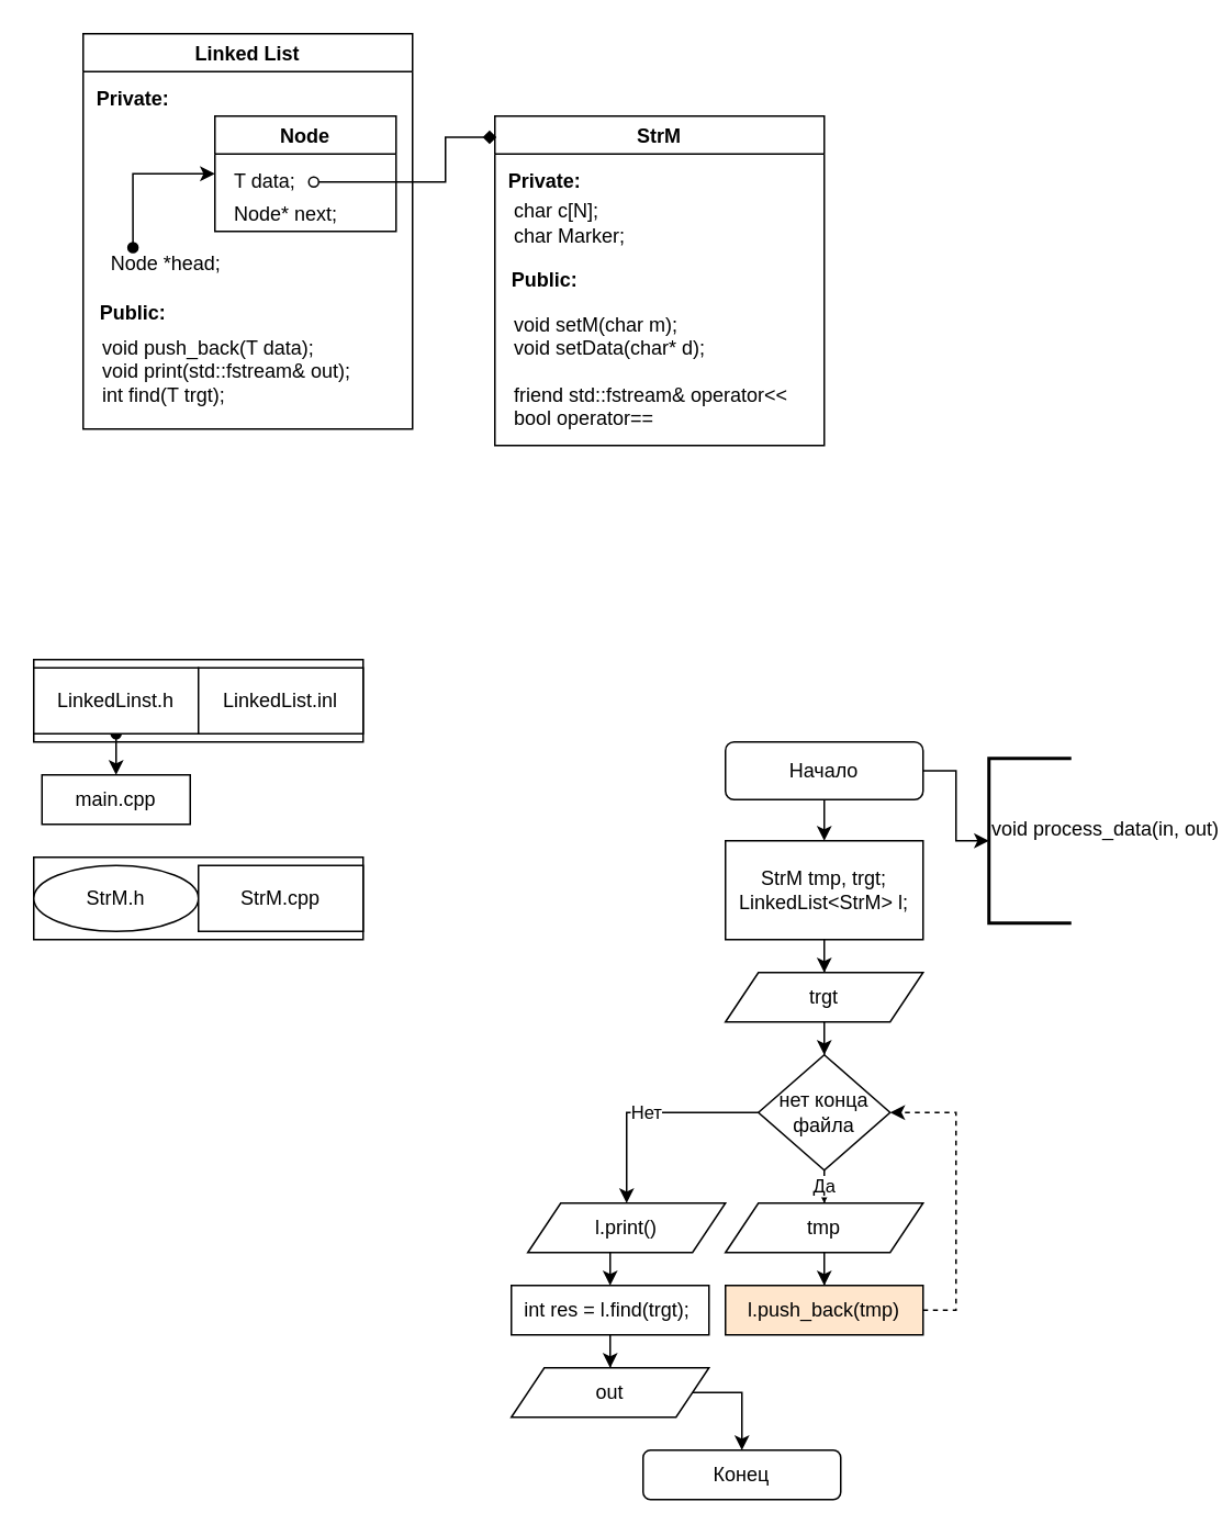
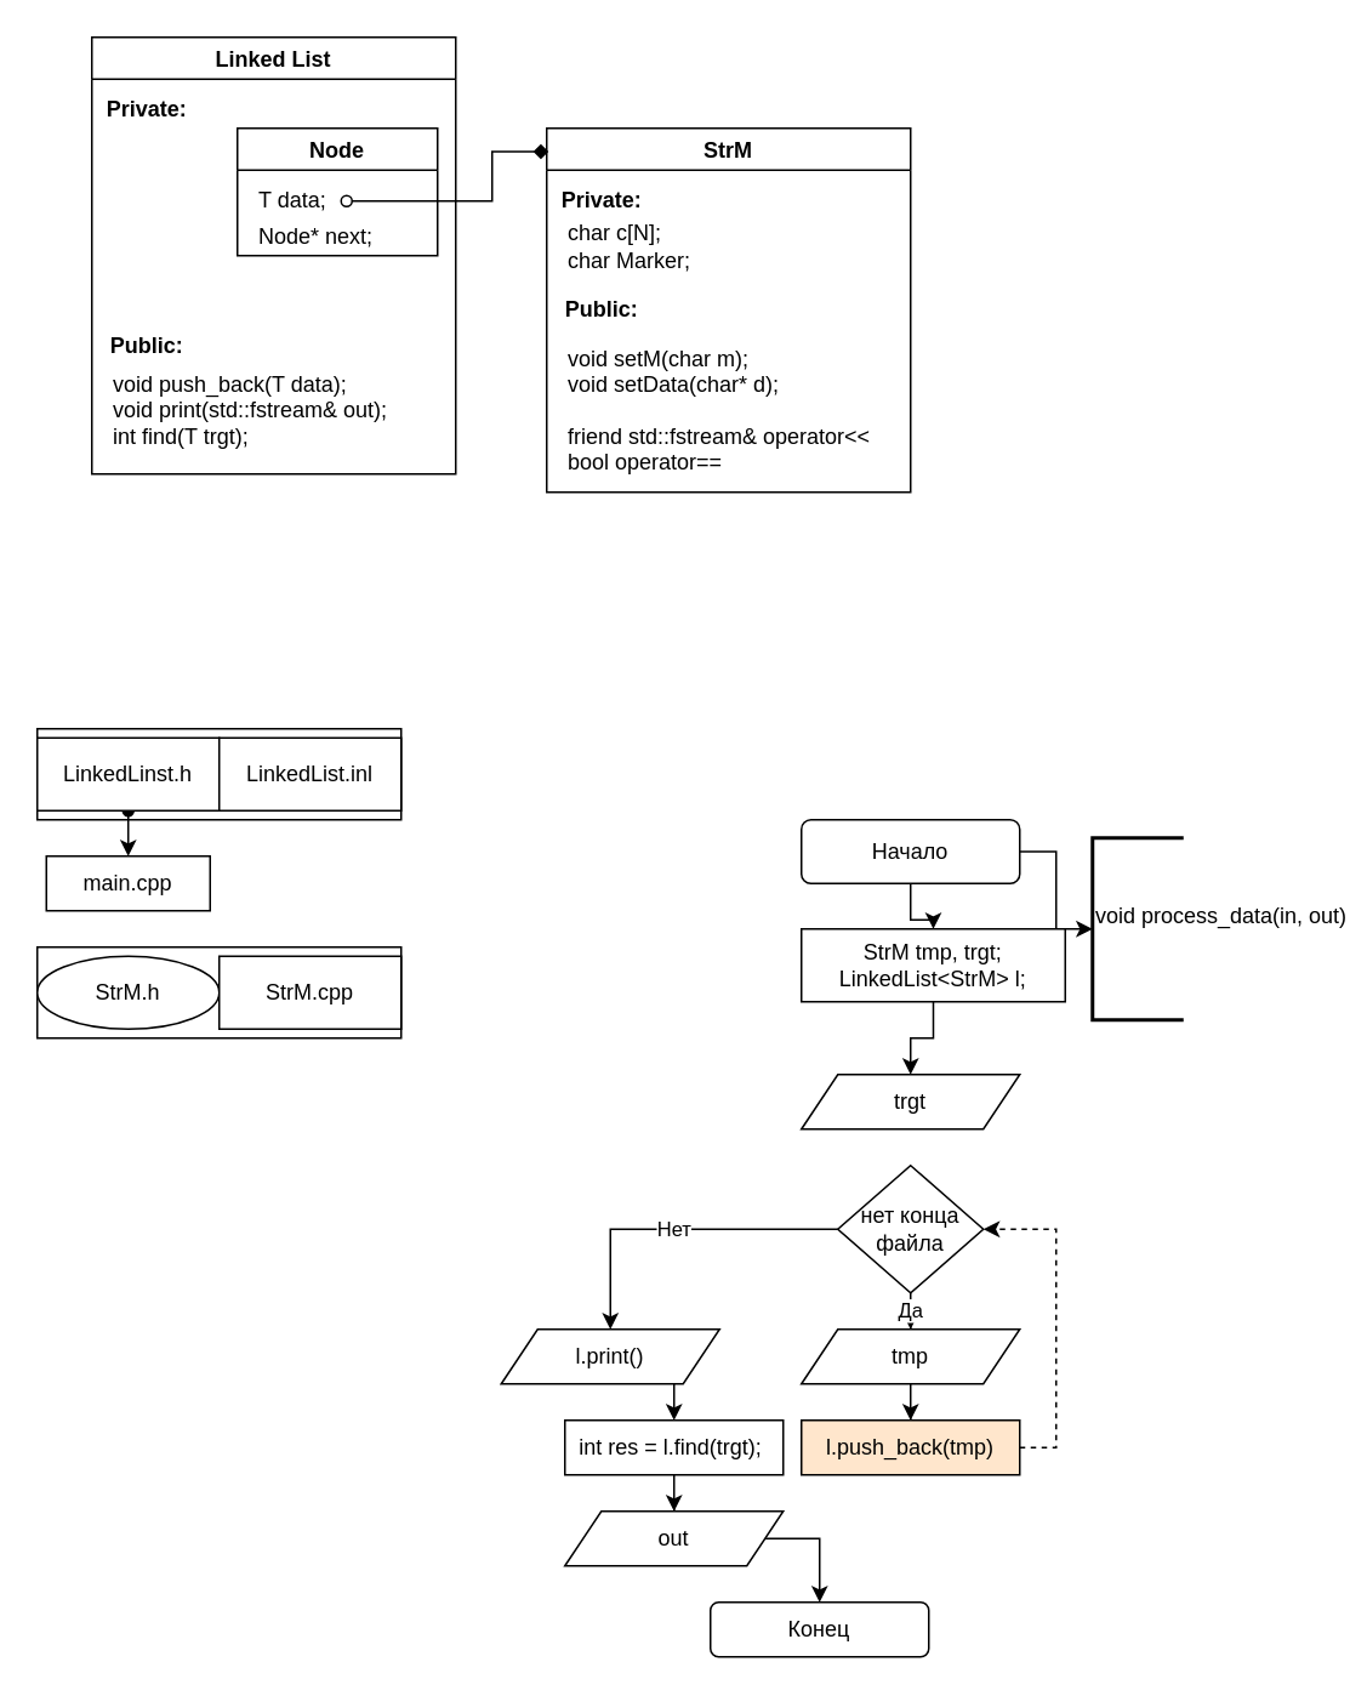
  <mxCell id="0" />
  <mxCell id="1" parent="0" />
  <mxCell id="2" value="Linked List" style="swimlane;" parent="1" vertex="1"><mxGeometry x="50" y="20" width="200" height="240" as="geometry" /></mxCell>
  <mxCell id="3" value="Node" style="swimlane;" parent="2" vertex="1"><mxGeometry x="80" y="50" width="110" height="70" as="geometry" /></mxCell>
  <mxCell id="4" value="T data;" style="text;html=1;align=left;verticalAlign=middle;resizable=0;points=[];autosize=1;strokeColor=none;fillColor=none;" parent="3" vertex="1"><mxGeometry x="10" y="30" width="50" height="20" as="geometry" /></mxCell>
  <mxCell id="5" value="&lt;span&gt;Node* next;&lt;/span&gt;" style="text;html=1;align=left;verticalAlign=middle;resizable=0;points=[];autosize=1;strokeColor=none;fillColor=none;" parent="3" vertex="1"><mxGeometry x="10" y="50" width="80" height="20" as="geometry" /></mxCell>
- <mxCell id="6" style="edgeStyle=orthogonalEdgeStyle;rounded=0;orthogonalLoop=1;jettySize=auto;html=1;entryX=0;entryY=0.5;entryDx=0;entryDy=0;exitX=0.253;exitY=-0.01;exitDx=0;exitDy=0;exitPerimeter=0;startArrow=oval;startFill=1;" parent="2" source="7" target="3" edge="1"><mxGeometry relative="1" as="geometry" /></mxCell>
- <mxCell id="7" value="Node *head;" style="text;html=1;align=center;verticalAlign=middle;resizable=0;points=[];autosize=1;strokeColor=none;fillColor=none;" parent="2" vertex="1"><mxGeometry x="10" y="130" width="80" height="20" as="geometry" /></mxCell>
  <mxCell id="8" value="&lt;b&gt;Private:&lt;/b&gt;" style="text;html=1;align=center;verticalAlign=middle;resizable=0;points=[];autosize=1;strokeColor=none;fillColor=none;" parent="2" vertex="1"><mxGeometry y="30" width="60" height="20" as="geometry" /></mxCell>
  <mxCell id="9" value="&lt;b&gt;Public:&lt;/b&gt;" style="text;html=1;align=center;verticalAlign=middle;resizable=0;points=[];autosize=1;strokeColor=none;fillColor=none;" parent="2" vertex="1"><mxGeometry y="160" width="60" height="20" as="geometry" /></mxCell>
  <mxCell id="10" value="void push_back(T data);&lt;br&gt;void print(std::fstream&amp;amp; out);&lt;br&gt;int find(T trgt);" style="text;html=1;align=left;verticalAlign=middle;resizable=0;points=[];autosize=1;strokeColor=none;fillColor=none;" parent="2" vertex="1"><mxGeometry x="10" y="180" width="170" height="50" as="geometry" /></mxCell>
  <mxCell id="11" value="StrM" style="swimlane;" parent="1" vertex="1"><mxGeometry x="300" y="70" width="200" height="200" as="geometry" /></mxCell>
  <mxCell id="12" value="&lt;div&gt;char c[N];&lt;/div&gt;&lt;div&gt;char Marker;&lt;/div&gt;" style="text;html=1;align=left;verticalAlign=middle;resizable=0;points=[];autosize=1;strokeColor=none;fillColor=none;" parent="11" vertex="1"><mxGeometry x="10" y="50" width="80" height="30" as="geometry" /></mxCell>
  <mxCell id="13" value="&lt;b&gt;Private:&lt;/b&gt;" style="text;html=1;align=center;verticalAlign=middle;resizable=0;points=[];autosize=1;strokeColor=none;fillColor=none;" parent="11" vertex="1"><mxGeometry y="30" width="60" height="20" as="geometry" /></mxCell>
  <mxCell id="14" value="&lt;b&gt;Public:&lt;/b&gt;" style="text;html=1;align=center;verticalAlign=middle;resizable=0;points=[];autosize=1;strokeColor=none;fillColor=none;" parent="11" vertex="1"><mxGeometry y="90" width="60" height="20" as="geometry" /></mxCell>
  <mxCell id="15" value="&lt;span&gt;void setM(char m);&lt;/span&gt;&lt;br&gt;&lt;div&gt;void setData(char* d);&lt;/div&gt;&lt;br&gt;friend std::fstream&amp;amp; operator&amp;lt;&amp;lt;&lt;br&gt;bool operator==" style="text;html=1;align=left;verticalAlign=middle;resizable=0;points=[];autosize=1;strokeColor=none;fillColor=none;" parent="11" vertex="1"><mxGeometry x="10" y="115" width="180" height="80" as="geometry" /></mxCell>
  <mxCell id="16" style="edgeStyle=orthogonalEdgeStyle;rounded=0;orthogonalLoop=1;jettySize=auto;html=1;entryX=0.005;entryY=0.064;entryDx=0;entryDy=0;entryPerimeter=0;startArrow=oval;startFill=0;endArrow=diamond;" parent="1" source="4" target="11" edge="1"><mxGeometry relative="1" as="geometry"><Array as="points"><mxPoint x="270" y="110" /><mxPoint x="270" y="83" /></Array></mxGeometry></mxCell>
  <mxCell id="17" value="main.cpp" style="rounded=0;whiteSpace=wrap;html=1;" vertex="1" parent="1"><mxGeometry x="25" y="470" width="90" height="30" as="geometry" /></mxCell>
  <mxCell id="18" value="&amp;nbsp; &amp;nbsp; &amp;nbsp; &amp;nbsp; &amp;nbsp; &amp;nbsp; &amp;nbsp; &amp;nbsp; &amp;nbsp; &amp;nbsp; &amp;nbsp; &amp;nbsp; &amp;nbsp; &amp;nbsp; &amp;nbsp;StrM.cpp" style="rounded=0;whiteSpace=wrap;html=1;" vertex="1" parent="1"><mxGeometry x="20" y="520" width="200" height="50" as="geometry" /></mxCell>
  <mxCell id="19" value="StrM.h" style="ellipse;whiteSpace=wrap;html=1;" vertex="1" parent="1"><mxGeometry x="20" y="525" width="100" height="40" as="geometry" /></mxCell>
  <mxCell id="20" value="StrM.cpp" style="rounded=0;whiteSpace=wrap;html=1;" vertex="1" parent="1"><mxGeometry x="120" y="525" width="100" height="40" as="geometry" /></mxCell>
  <mxCell id="21" value="&amp;nbsp; &amp;nbsp; &amp;nbsp; &amp;nbsp; &amp;nbsp; &amp;nbsp; &amp;nbsp; &amp;nbsp; &amp;nbsp; &amp;nbsp; &amp;nbsp; &amp;nbsp; &amp;nbsp; &amp;nbsp; &amp;nbsp;StrM.cpp" style="rounded=0;whiteSpace=wrap;html=1;" vertex="1" parent="1"><mxGeometry x="20" y="400" width="200" height="50" as="geometry" /></mxCell>
  <mxCell id="22" style="edgeStyle=orthogonalEdgeStyle;rounded=0;orthogonalLoop=1;jettySize=auto;html=1;entryX=0.5;entryY=0;entryDx=0;entryDy=0;startArrow=oval;startFill=1;" edge="1" parent="1" source="23" target="17"><mxGeometry relative="1" as="geometry"><Array as="points"><mxPoint x="70" y="470" /></Array></mxGeometry></mxCell>
  <mxCell id="23" value="LinkedLinst.h" style="rounded=0;whiteSpace=wrap;html=1;" vertex="1" parent="1"><mxGeometry x="20" y="405" width="100" height="40" as="geometry" /></mxCell>
  <mxCell id="24" value="LinkedList.inl" style="rounded=0;whiteSpace=wrap;html=1;" vertex="1" parent="1"><mxGeometry x="120" y="405" width="100" height="40" as="geometry" /></mxCell>
  <mxCell id="25" value="void process_data(in, out)&lt;br&gt;&lt;br&gt;" style="strokeWidth=2;html=1;shape=mxgraph.flowchart.annotation_1;align=left;pointerEvents=1;" vertex="1" parent="1"><mxGeometry x="600" y="460" width="50" height="100" as="geometry" /></mxCell>
  <mxCell id="26" style="edgeStyle=orthogonalEdgeStyle;rounded=0;orthogonalLoop=1;jettySize=auto;html=1;entryX=0;entryY=0.5;entryDx=0;entryDy=0;entryPerimeter=0;startArrow=none;startFill=0;" edge="1" parent="1" source="28" target="25"><mxGeometry relative="1" as="geometry" /></mxCell>
  <mxCell id="27" style="edgeStyle=orthogonalEdgeStyle;rounded=0;orthogonalLoop=1;jettySize=auto;html=1;entryX=0.5;entryY=0;entryDx=0;entryDy=0;startArrow=none;startFill=0;" edge="1" parent="1" source="28" target="30"><mxGeometry relative="1" as="geometry" /></mxCell>
  <mxCell id="28" value="Начало" style="rounded=1;whiteSpace=wrap;html=1;" vertex="1" parent="1"><mxGeometry x="440" y="450" width="120" height="35" as="geometry" /></mxCell>
  <mxCell id="29" style="edgeStyle=orthogonalEdgeStyle;rounded=0;orthogonalLoop=1;jettySize=auto;html=1;entryX=0.5;entryY=0;entryDx=0;entryDy=0;startArrow=none;startFill=0;" edge="1" parent="1" source="30" target="32"><mxGeometry relative="1" as="geometry" /></mxCell>
- <mxCell id="30" value="StrM tmp, trgt;&lt;br&gt;LinkedList&amp;lt;StrM&amp;gt; l;" style="rounded=0;whiteSpace=wrap;html=1;" vertex="1" parent="1"><mxGeometry x="440" y="510" width="120" height="60" as="geometry" /></mxCell>
- <mxCell id="31" style="edgeStyle=orthogonalEdgeStyle;rounded=0;orthogonalLoop=1;jettySize=auto;html=1;entryX=0.5;entryY=0;entryDx=0;entryDy=0;startArrow=none;startFill=0;" edge="1" parent="1" source="32" target="35"><mxGeometry relative="1" as="geometry" /></mxCell>
+ <mxCell id="30" value="StrM tmp, trgt;&lt;br&gt;LinkedList&amp;lt;StrM&amp;gt; l;" style="rounded=0;whiteSpace=wrap;html=1;" vertex="1" parent="1"><mxGeometry x="440" y="510" width="145" height="40" as="geometry" /></mxCell>
  <mxCell id="32" value="trgt" style="shape=parallelogram;perimeter=parallelogramPerimeter;whiteSpace=wrap;html=1;fixedSize=1;" vertex="1" parent="1"><mxGeometry x="440" y="590" width="120" height="30" as="geometry" /></mxCell>
  <mxCell id="33" value="Да" style="edgeStyle=orthogonalEdgeStyle;rounded=0;orthogonalLoop=1;jettySize=auto;html=1;entryX=0.5;entryY=0;entryDx=0;entryDy=0;startArrow=none;startFill=0;" edge="1" parent="1" source="35" target="37"><mxGeometry relative="1" as="geometry" /></mxCell>
  <mxCell id="34" value="Нет" style="edgeStyle=orthogonalEdgeStyle;rounded=0;orthogonalLoop=1;jettySize=auto;html=1;entryX=0.5;entryY=0;entryDx=0;entryDy=0;startArrow=none;startFill=0;" edge="1" parent="1" source="35" target="41"><mxGeometry relative="1" as="geometry" /></mxCell>
  <mxCell id="35" value="нет конца файла" style="rhombus;whiteSpace=wrap;html=1;" vertex="1" parent="1"><mxGeometry x="460" y="640" width="80" height="70" as="geometry" /></mxCell>
  <mxCell id="36" style="edgeStyle=orthogonalEdgeStyle;rounded=0;orthogonalLoop=1;jettySize=auto;html=1;entryX=0.5;entryY=0;entryDx=0;entryDy=0;startArrow=none;startFill=0;" edge="1" parent="1" source="37" target="39"><mxGeometry relative="1" as="geometry" /></mxCell>
  <mxCell id="37" value="tmp" style="shape=parallelogram;perimeter=parallelogramPerimeter;whiteSpace=wrap;html=1;fixedSize=1;" vertex="1" parent="1"><mxGeometry x="440" y="730" width="120" height="30" as="geometry" /></mxCell>
  <mxCell id="38" style="edgeStyle=orthogonalEdgeStyle;rounded=0;orthogonalLoop=1;jettySize=auto;html=1;entryX=1;entryY=0.5;entryDx=0;entryDy=0;startArrow=none;startFill=0;dashed=1;" edge="1" parent="1" source="39" target="35"><mxGeometry relative="1" as="geometry"><Array as="points"><mxPoint x="580" y="795" /><mxPoint x="580" y="675" /></Array></mxGeometry></mxCell>
  <mxCell id="39" value="l.push_back(tmp)" style="rounded=0;whiteSpace=wrap;html=1;fillColor=#ffe6cc;" vertex="1" parent="1"><mxGeometry x="440" y="780" width="120" height="30" as="geometry" /></mxCell>
  <mxCell id="40" style="edgeStyle=orthogonalEdgeStyle;rounded=0;orthogonalLoop=1;jettySize=auto;html=1;entryX=0.5;entryY=0;entryDx=0;entryDy=0;startArrow=none;startFill=0;" edge="1" parent="1" source="41" target="43"><mxGeometry relative="1" as="geometry"><Array as="points"><mxPoint x="370" y="770" /><mxPoint x="370" y="770" /></Array></mxGeometry></mxCell>
- <mxCell id="41" value="l.print()" style="shape=parallelogram;perimeter=parallelogramPerimeter;whiteSpace=wrap;html=1;fixedSize=1;" vertex="1" parent="1"><mxGeometry x="320" y="730" width="120" height="30" as="geometry" /></mxCell>
+ <mxCell id="41" value="l.print()" style="shape=parallelogram;perimeter=parallelogramPerimeter;whiteSpace=wrap;html=1;fixedSize=1;" vertex="1" parent="1"><mxGeometry x="275" y="730" width="120" height="30" as="geometry" /></mxCell>
  <mxCell id="42" style="edgeStyle=orthogonalEdgeStyle;rounded=0;orthogonalLoop=1;jettySize=auto;html=1;entryX=0.5;entryY=0;entryDx=0;entryDy=0;startArrow=none;startFill=0;" edge="1" parent="1" source="43" target="45"><mxGeometry relative="1" as="geometry" /></mxCell>
  <mxCell id="43" value="int res = l.find(trgt);&amp;nbsp;" style="rounded=0;whiteSpace=wrap;html=1;" vertex="1" parent="1"><mxGeometry x="310" y="780" width="120" height="30" as="geometry" /></mxCell>
  <mxCell id="44" style="edgeStyle=orthogonalEdgeStyle;rounded=0;orthogonalLoop=1;jettySize=auto;html=1;entryX=0.5;entryY=0;entryDx=0;entryDy=0;startArrow=none;startFill=0;" edge="1" parent="1" source="45" target="46"><mxGeometry relative="1" as="geometry"><Array as="points"><mxPoint x="450" y="845" /></Array></mxGeometry></mxCell>
  <mxCell id="45" value="out" style="shape=parallelogram;perimeter=parallelogramPerimeter;whiteSpace=wrap;html=1;fixedSize=1;" vertex="1" parent="1"><mxGeometry x="310" y="830" width="120" height="30" as="geometry" /></mxCell>
  <mxCell id="46" value="Конец" style="rounded=1;whiteSpace=wrap;html=1;" vertex="1" parent="1"><mxGeometry x="390" y="880" width="120" height="30" as="geometry" /></mxCell>
